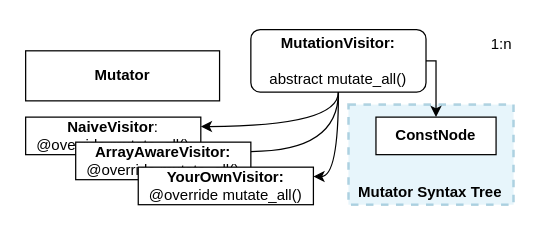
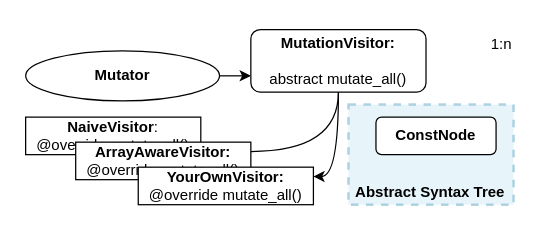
  <mxCell id="0" />
  <mxCell id="1" parent="0" />
  <mxCell id="2" value="" style="rounded=0;whiteSpace=wrap;html=1;fillColor=#b1ddf0;strokeWidth=2;dashed=1;strokeColor=#10739e;opacity=30;" vertex="1" parent="1"><mxGeometry x="278" y="83" width="132" height="80" as="geometry" /></mxCell>
- <mxCell id="4" value="&lt;b&gt;Mutator&lt;/b&gt;" style="rounded=0;whiteSpace=wrap;html=1;labelBackgroundColor=none;" vertex="1" parent="1"><mxGeometry y="40" width="155" height="40" as="geometry" x="20" /></mxCell>
+ <mxCell id="3" style="edgeStyle=orthogonalEdgeStyle;rounded=0;orthogonalLoop=1;jettySize=auto;html=1;exitX=1;exitY=0.5;exitDx=0;exitDy=0;entryX=0;entryY=0.75;entryDx=0;entryDy=0;" edge="1" parent="1" source="4" target="10"><mxGeometry relative="1" as="geometry" /></mxCell>
+ <mxCell id="4" value="&lt;b&gt;Mutator&lt;/b&gt;" style="ellipse;whiteSpace=wrap;html=1;labelBackgroundColor=none;" vertex="1" parent="1"><mxGeometry y="40" width="155" height="40" as="geometry" x="20" /></mxCell>
  <mxCell id="5" style="edgeStyle=orthogonalEdgeStyle;orthogonalLoop=1;jettySize=auto;html=1;exitX=0.5;exitY=1;exitDx=0;exitDy=0;entryX=0.75;entryY=0;entryDx=0;entryDy=0;strokeColor=none;curved=1;" edge="1" parent="1" source="10" target="15"><mxGeometry relative="1" as="geometry" /></mxCell>
- <mxCell id="6" style="edgeStyle=orthogonalEdgeStyle;orthogonalLoop=1;jettySize=auto;html=1;exitX=0.5;exitY=1;exitDx=0;exitDy=0;entryX=1;entryY=0.25;entryDx=0;entryDy=0;curved=1;" edge="1" parent="1" source="10" target="13"><mxGeometry relative="1" as="geometry" /></mxCell>
  <mxCell id="7" style="edgeStyle=orthogonalEdgeStyle;orthogonalLoop=1;jettySize=auto;html=1;exitX=0.5;exitY=1;exitDx=0;exitDy=0;entryX=1;entryY=0.25;entryDx=0;entryDy=0;curved=1;endArrow=none;" edge="1" parent="1" source="10" target="14"><mxGeometry relative="1" as="geometry" /></mxCell>
  <mxCell id="8" style="edgeStyle=orthogonalEdgeStyle;orthogonalLoop=1;jettySize=auto;html=1;exitX=0.5;exitY=1;exitDx=0;exitDy=0;entryX=1;entryY=0.25;entryDx=0;entryDy=0;curved=1;" edge="1" parent="1" source="10" target="15"><mxGeometry relative="1" as="geometry" /></mxCell>
- <mxCell id="9" style="edgeStyle=orthogonalEdgeStyle;rounded=0;orthogonalLoop=1;jettySize=auto;html=1;exitX=1;exitY=0.5;exitDx=0;exitDy=0;entryX=0.5;entryY=0;entryDx=0;entryDy=0;" edge="1" parent="1" source="10" target="11"><mxGeometry relative="1" as="geometry"><Array as="points"><mxPoint x="348" y="48" /></Array></mxGeometry></mxCell>
  <mxCell id="10" value="&lt;div&gt;&lt;b&gt;MutationVisitor:&lt;/b&gt;&lt;/div&gt;&lt;div&gt;&lt;b&gt;&lt;br&gt;&lt;/b&gt;&lt;/div&gt;abstract mutate_all()" style="whiteSpace=wrap;html=1;labelBackgroundColor=none;rounded=1;" vertex="1" parent="1"><mxGeometry x="200" y="23" width="140" height="50" as="geometry" /></mxCell>
- <mxCell id="11" value="&lt;div align=&quot;left&quot;&gt;&lt;b&gt;ConstNode&lt;/b&gt;&lt;/div&gt;" style="rounded=0;whiteSpace=wrap;html=1;align=center;labelBackgroundColor=none;" vertex="1" parent="1"><mxGeometry x="300" y="93" width="96" height="30" as="geometry" /></mxCell>
+ <mxCell id="11" value="&lt;div align=&quot;left&quot;&gt;&lt;b&gt;ConstNode&lt;/b&gt;&lt;/div&gt;" style="whiteSpace=wrap;html=1;align=center;labelBackgroundColor=none;rounded=1;" vertex="1" parent="1"><mxGeometry x="300" y="93" width="96" height="30" as="geometry" /></mxCell>
  <mxCell id="12" value="1:n" style="text;html=1;align=center;verticalAlign=middle;resizable=0;points=[];autosize=1;strokeColor=none;fillColor=none;" vertex="1" parent="1"><mxGeometry x="380" y="20" width="40" height="30" as="geometry" /></mxCell>
  <mxCell id="13" value="&lt;div&gt;&lt;b&gt;NaiveVisitor&lt;/b&gt;:&lt;/div&gt;&lt;div&gt;@override mutate_all()&lt;br&gt;&lt;/div&gt;" style="rounded=0;whiteSpace=wrap;html=1;labelBackgroundColor=none;" vertex="1" parent="1"><mxGeometry y="93" width="140" height="30" as="geometry" x="20" /></mxCell>
  <mxCell id="14" value="&lt;div&gt;&lt;b&gt;ArrayAwareVisitor:&lt;/b&gt;&lt;/div&gt;&lt;div&gt;@override mutate_all()&lt;br&gt;&lt;/div&gt;" style="rounded=0;whiteSpace=wrap;html=1;labelBackgroundColor=none;" vertex="1" parent="1"><mxGeometry x="60" y="113" width="140" height="30" as="geometry" /></mxCell>
  <mxCell id="15" value="&lt;div&gt;&lt;b&gt;YourOwnVisitor:&lt;/b&gt;&lt;/div&gt;&lt;div&gt;@override mutate_all()&lt;br&gt;&lt;/div&gt;" style="rounded=0;whiteSpace=wrap;html=1;labelBackgroundColor=none;" vertex="1" parent="1"><mxGeometry x="110" y="133" width="140" height="30" as="geometry" /></mxCell>
- <mxCell id="16" value="&lt;b&gt;Mutator Syntax Tree&lt;/b&gt;" style="text;html=1;align=center;verticalAlign=middle;resizable=0;points=[];autosize=1;strokeColor=none;fillColor=none;" vertex="1" parent="1"><mxGeometry x="273" y="138" width="140" height="30" as="geometry" /></mxCell>
+ <mxCell id="16" value="&lt;b&gt;Abstract Syntax Tree&lt;/b&gt;" style="text;html=1;align=center;verticalAlign=middle;resizable=0;points=[];autosize=1;strokeColor=none;fillColor=none;" vertex="1" parent="1"><mxGeometry x="273" y="138" width="140" height="30" as="geometry" /></mxCell>
